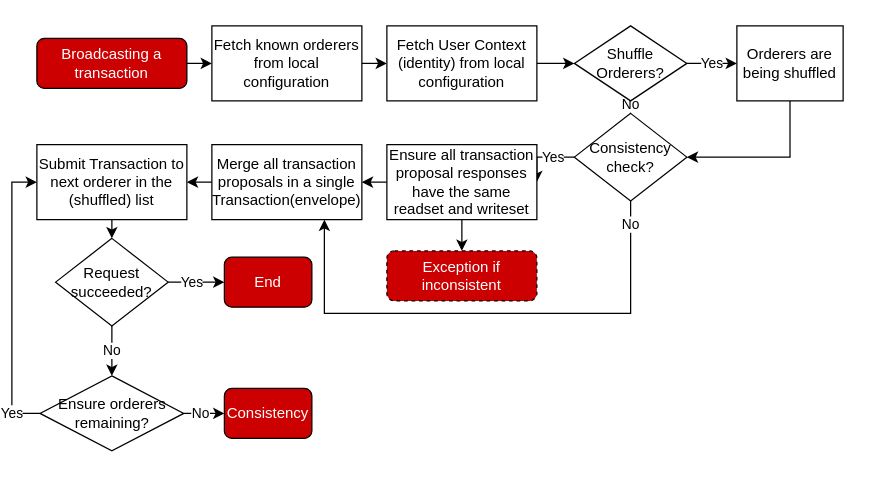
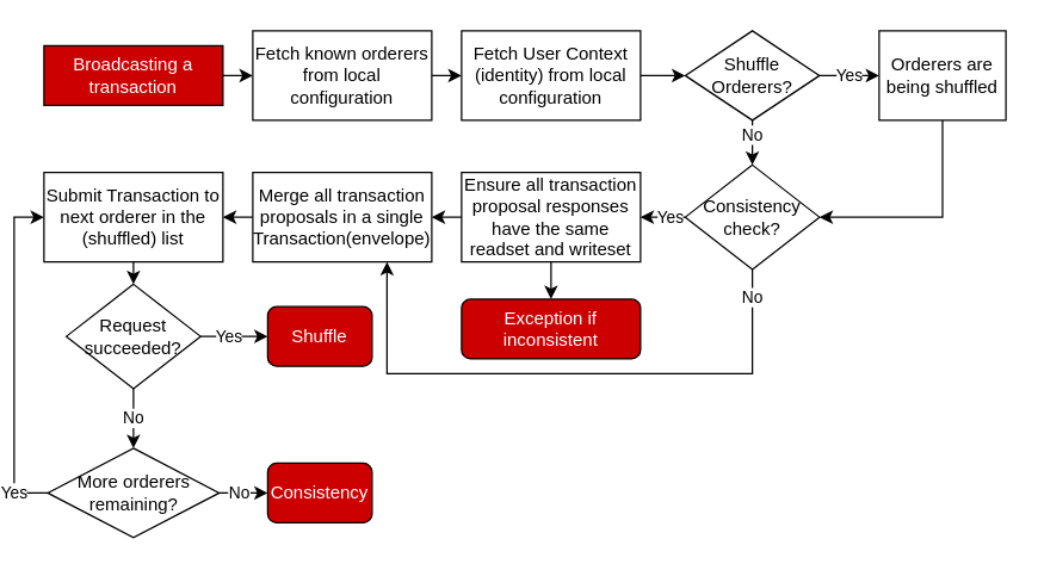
  <mxCell id="0" />
  <mxCell id="1" parent="0" />
  <mxCell id="2" style="edgeStyle=orthogonalEdgeStyle;rounded=0;orthogonalLoop=1;jettySize=auto;html=1;exitX=1;exitY=0.5;exitDx=0;exitDy=0;entryX=0;entryY=0.5;entryDx=0;entryDy=0;" edge="1" parent="1" source="3" target="5"><mxGeometry relative="1" as="geometry" /></mxCell>
- <mxCell id="3" value="Broadcasting a transaction" style="rounded=1;whiteSpace=wrap;html=1;fillColor=#CC0000;fontColor=#FFFFFF;" vertex="1" parent="1"><mxGeometry x="20" y="30" width="120" height="40" as="geometry" /></mxCell>
+ <mxCell id="3" value="Broadcasting a transaction" style="whiteSpace=wrap;html=1;fillColor=#CC0000;fontColor=#FFFFFF;rounded=0;" vertex="1" parent="1"><mxGeometry x="20" y="30" width="120" height="40" as="geometry" /></mxCell>
  <mxCell id="4" style="edgeStyle=orthogonalEdgeStyle;rounded=0;orthogonalLoop=1;jettySize=auto;html=1;exitX=1;exitY=0.5;exitDx=0;exitDy=0;entryX=0;entryY=0.5;entryDx=0;entryDy=0;" edge="1" parent="1" source="5" target="7"><mxGeometry relative="1" as="geometry" /></mxCell>
  <mxCell id="5" value="Fetch known orderers from local configuration" style="rounded=0;whiteSpace=wrap;html=1;" vertex="1" parent="1"><mxGeometry x="160" width="120" height="60" as="geometry" y="20" /></mxCell>
  <mxCell id="6" style="edgeStyle=orthogonalEdgeStyle;rounded=0;orthogonalLoop=1;jettySize=auto;html=1;exitX=1;exitY=0.5;exitDx=0;exitDy=0;entryX=0;entryY=0.5;entryDx=0;entryDy=0;" edge="1" parent="1" source="7" target="10"><mxGeometry relative="1" as="geometry" /></mxCell>
  <mxCell id="7" value="Fetch User Context (identity) from local configuration" style="rounded=0;whiteSpace=wrap;html=1;" vertex="1" parent="1"><mxGeometry x="300" width="120" height="60" as="geometry" y="20" /></mxCell>
  <mxCell id="8" value="Yes" style="edgeStyle=orthogonalEdgeStyle;rounded=0;orthogonalLoop=1;jettySize=auto;html=1;exitX=1;exitY=0.5;exitDx=0;exitDy=0;entryX=0;entryY=0.5;entryDx=0;entryDy=0;" edge="1" parent="1" source="10" target="12"><mxGeometry relative="1" as="geometry" /></mxCell>
  <mxCell id="9" value="No" style="edgeStyle=orthogonalEdgeStyle;rounded=0;orthogonalLoop=1;jettySize=auto;html=1;exitX=0.5;exitY=1;exitDx=0;exitDy=0;entryX=0.5;entryY=0;entryDx=0;entryDy=0;" edge="1" parent="1" source="10" target="15"><mxGeometry x="-0.333" relative="1" as="geometry"><mxPoint as="offset" /></mxGeometry></mxCell>
  <mxCell id="10" value="Shuffle&lt;br&gt;Orderers?" style="rhombus;whiteSpace=wrap;html=1;" vertex="1" parent="1"><mxGeometry x="450" width="90" height="60" as="geometry" y="20" /></mxCell>
  <mxCell id="11" style="edgeStyle=orthogonalEdgeStyle;rounded=0;orthogonalLoop=1;jettySize=auto;html=1;exitX=0.5;exitY=1;exitDx=0;exitDy=0;entryX=1;entryY=0.5;entryDx=0;entryDy=0;" edge="1" parent="1" source="12" target="15"><mxGeometry relative="1" as="geometry" /></mxCell>
  <mxCell id="12" value="Orderers are being shuffled" style="rounded=0;whiteSpace=wrap;html=1;" vertex="1" parent="1"><mxGeometry x="580" y="20" width="85" height="60" as="geometry" /></mxCell>
  <mxCell id="13" value="Yes" style="edgeStyle=orthogonalEdgeStyle;rounded=0;orthogonalLoop=1;jettySize=auto;html=1;exitX=0;exitY=0.5;exitDx=0;exitDy=0;entryX=1;entryY=0.5;entryDx=0;entryDy=0;" edge="1" parent="1" source="15" target="18"><mxGeometry x="-0.333" relative="1" as="geometry"><mxPoint as="offset" /></mxGeometry></mxCell>
  <mxCell id="14" value="No" style="edgeStyle=orthogonalEdgeStyle;rounded=0;orthogonalLoop=1;jettySize=auto;html=1;exitX=0.5;exitY=1;exitDx=0;exitDy=0;entryX=0.75;entryY=1;entryDx=0;entryDy=0;" edge="1" parent="1" source="15" target="20"><mxGeometry x="-0.905" relative="1" as="geometry"><Array as="points"><mxPoint x="495" y="250" /><mxPoint x="250" y="250" /></Array><mxPoint as="offset" /></mxGeometry></mxCell>
- <mxCell id="15" value="Consistency&lt;br&gt;check?" style="rhombus;whiteSpace=wrap;html=1;" vertex="1" parent="1"><mxGeometry x="450" y="90" width="90" height="70" as="geometry" /></mxCell>
+ <mxCell id="15" value="Consistency&lt;br&gt;check?" style="rhombus;whiteSpace=wrap;html=1;" vertex="1" parent="1"><mxGeometry x="450" y="110" width="90" height="70" as="geometry" /></mxCell>
  <mxCell id="16" style="edgeStyle=orthogonalEdgeStyle;rounded=0;orthogonalLoop=1;jettySize=auto;html=1;exitX=0.5;exitY=1;exitDx=0;exitDy=0;entryX=0.5;entryY=0;entryDx=0;entryDy=0;" edge="1" parent="1" source="18" target="21"><mxGeometry relative="1" as="geometry" /></mxCell>
  <mxCell id="17" style="edgeStyle=orthogonalEdgeStyle;rounded=0;orthogonalLoop=1;jettySize=auto;html=1;exitX=0;exitY=0.5;exitDx=0;exitDy=0;entryX=1;entryY=0.5;entryDx=0;entryDy=0;" edge="1" parent="1" source="18" target="20"><mxGeometry relative="1" as="geometry" /></mxCell>
  <mxCell id="18" value="Ensure all transaction proposal responses have the same readset and writeset" style="rounded=0;whiteSpace=wrap;html=1;" vertex="1" parent="1"><mxGeometry x="300" y="115" width="120" height="60" as="geometry" /></mxCell>
  <mxCell id="19" style="edgeStyle=orthogonalEdgeStyle;rounded=0;orthogonalLoop=1;jettySize=auto;html=1;exitX=0;exitY=0.5;exitDx=0;exitDy=0;entryX=1;entryY=0.5;entryDx=0;entryDy=0;" edge="1" parent="1" source="20" target="23"><mxGeometry relative="1" as="geometry" /></mxCell>
  <mxCell id="20" value="Merge all transaction proposals in a single Transaction(envelope)" style="rounded=0;whiteSpace=wrap;html=1;" vertex="1" parent="1"><mxGeometry x="160" y="115" width="120" height="60" as="geometry" /></mxCell>
- <mxCell id="21" value="Exception if inconsistent" style="rounded=1;whiteSpace=wrap;html=1;fillColor=#CC0000;fontColor=#FFFFFF;dashed=1;" vertex="1" parent="1"><mxGeometry x="300" y="200" width="120" height="40" as="geometry" /></mxCell>
+ <mxCell id="21" value="Exception if inconsistent" style="rounded=1;whiteSpace=wrap;html=1;fillColor=#CC0000;fontColor=#FFFFFF;" vertex="1" parent="1"><mxGeometry x="300" y="200" width="120" height="40" as="geometry" /></mxCell>
  <mxCell id="22" style="edgeStyle=orthogonalEdgeStyle;rounded=0;orthogonalLoop=1;jettySize=auto;html=1;exitX=0.5;exitY=1;exitDx=0;exitDy=0;entryX=0.5;entryY=0;entryDx=0;entryDy=0;" edge="1" parent="1" source="23" target="26"><mxGeometry relative="1" as="geometry" /></mxCell>
  <mxCell id="23" value="Submit Transaction to next orderer in the (shuffled) list" style="rounded=0;whiteSpace=wrap;html=1;" vertex="1" parent="1"><mxGeometry x="20" y="115" width="120" height="60" as="geometry" /></mxCell>
  <mxCell id="24" value="No" style="edgeStyle=orthogonalEdgeStyle;rounded=0;orthogonalLoop=1;jettySize=auto;html=1;exitX=0.5;exitY=1;exitDx=0;exitDy=0;entryX=0.5;entryY=0;entryDx=0;entryDy=0;" edge="1" parent="1" source="26" target="29"><mxGeometry relative="1" as="geometry" /></mxCell>
  <mxCell id="25" value="Yes" style="edgeStyle=orthogonalEdgeStyle;rounded=0;orthogonalLoop=1;jettySize=auto;html=1;exitX=1;exitY=0.5;exitDx=0;exitDy=0;entryX=0;entryY=0.5;entryDx=0;entryDy=0;" edge="1" parent="1" source="26" target="30"><mxGeometry x="-0.143" relative="1" as="geometry"><mxPoint as="offset" /></mxGeometry></mxCell>
  <mxCell id="26" value="Request&lt;br&gt;succeeded?" style="rhombus;whiteSpace=wrap;html=1;" vertex="1" parent="1"><mxGeometry x="35" y="190" width="90" height="70" as="geometry" /></mxCell>
  <mxCell id="27" value="Yes" style="edgeStyle=orthogonalEdgeStyle;rounded=0;orthogonalLoop=1;jettySize=auto;html=1;exitX=0;exitY=0.5;exitDx=0;exitDy=0;entryX=0;entryY=0.5;entryDx=0;entryDy=0;" edge="1" parent="1" source="29" target="23"><mxGeometry x="-0.802" relative="1" as="geometry"><mxPoint as="offset" /></mxGeometry></mxCell>
  <mxCell id="28" value="No" style="edgeStyle=orthogonalEdgeStyle;rounded=0;orthogonalLoop=1;jettySize=auto;html=1;exitX=1;exitY=0.5;exitDx=0;exitDy=0;entryX=0;entryY=0.5;entryDx=0;entryDy=0;" edge="1" parent="1" source="29" target="31"><mxGeometry x="-0.231" relative="1" as="geometry"><mxPoint x="1" as="offset" /></mxGeometry></mxCell>
- <mxCell id="29" value="Ensure orderers&lt;br&gt;remaining?" style="rhombus;whiteSpace=wrap;html=1;" vertex="1" parent="1"><mxGeometry x="22.5" y="300" width="115" height="60" as="geometry" /></mxCell>
- <mxCell id="30" value="End" style="rounded=1;whiteSpace=wrap;html=1;fillColor=#CC0000;fontColor=#FFFFFF;" vertex="1" parent="1"><mxGeometry x="170" y="205" width="70" height="40" as="geometry" /></mxCell>
+ <mxCell id="29" value="More orderers&lt;br&gt;remaining?" style="rhombus;whiteSpace=wrap;html=1;" vertex="1" parent="1"><mxGeometry x="22.5" y="300" width="115" height="60" as="geometry" /></mxCell>
+ <mxCell id="30" value="Shuffle" style="rounded=1;whiteSpace=wrap;html=1;fillColor=#CC0000;fontColor=#FFFFFF;" vertex="1" parent="1"><mxGeometry x="170" y="205" width="70" height="40" as="geometry" /></mxCell>
  <mxCell id="31" value="Consistency" style="rounded=1;whiteSpace=wrap;html=1;fillColor=#CC0000;fontColor=#FFFFFF;" vertex="1" parent="1"><mxGeometry x="170" y="310" width="70" height="40" as="geometry" /></mxCell>
